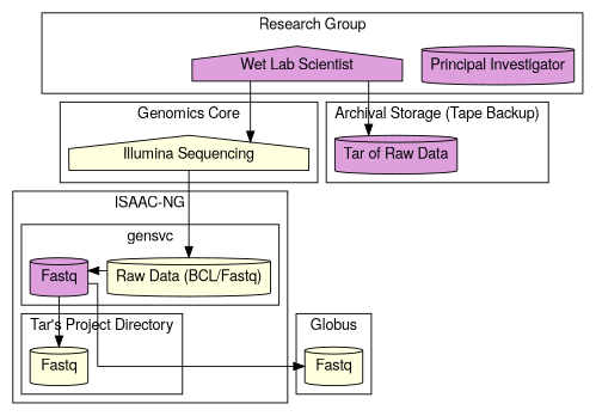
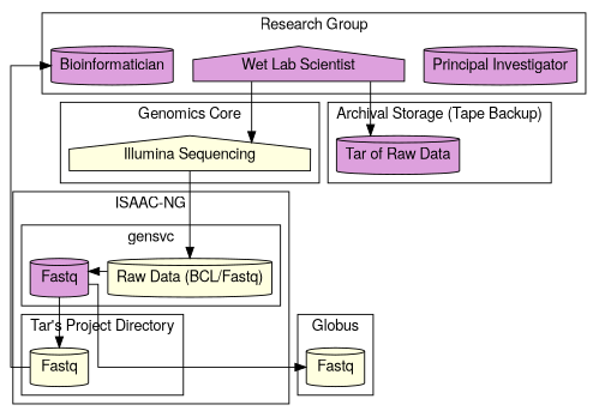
  digraph {
    fontname="Helvetica,Arial,sans-serif"
    newrank=true
    splines=ortho
    node [fillcolor=plum fontname="Helvetica,Arial,sans-serif" shape=cylinder style=filled]
    edge [constraint=true fontname="Helvetica,Arial,sans-serif"]
    n1 [label="Principal Investigator"]
    n2 [label="Wet Lab Scientist" shape=house]
+   n3 [label=Bioinformatician]
    n4 [fillcolor=lightyellow label="Illumina Sequencing" shape=house]
    n5 [fillcolor=lightyellow label=Fastq]
    n6 [fillcolor=lightyellow label="Raw Data (BCL/Fastq)"]
    n7 [label=Fastq]
    n8 [label="Tar of Raw Data"]
    n9 [fillcolor=lightyellow label=Fastq]
    subgraph cluster_1 {
      label="Research Group"
      rank=min
      n1
      n2
+     n3
    }
    subgraph cluster_2 {
      label="Genomics Core"
      rank=min
      n4
    }
    subgraph cluster_3 {
      label="ISAAC-NG"
      subgraph cluster_4 {
        label="Tar's Project Directory"
        n5
      }
      subgraph cluster_5 {
        label=gensvc
        rank=same
        n6
        n7
      }
    }
    subgraph cluster_6 {
      label="Archival Storage (Tape Backup)"
      n8
    }
    subgraph cluster_7 {
      label=Globus
      n9
    }
    n2 -> n4
    n2 -> n8
    n4 -> n6
+   n5 -> n3 [constraint=false]
    n6 -> n7 [constraint=false]
    n7 -> n5
    n7 -> n9
  }
